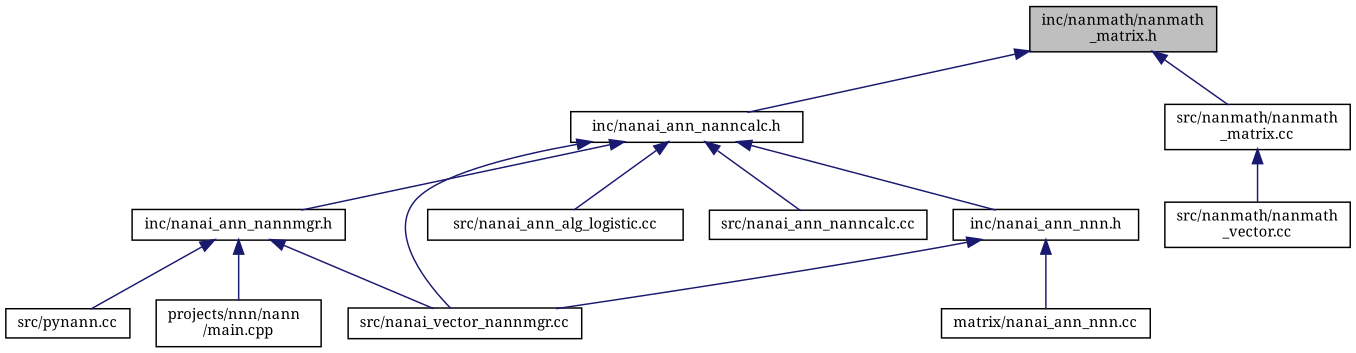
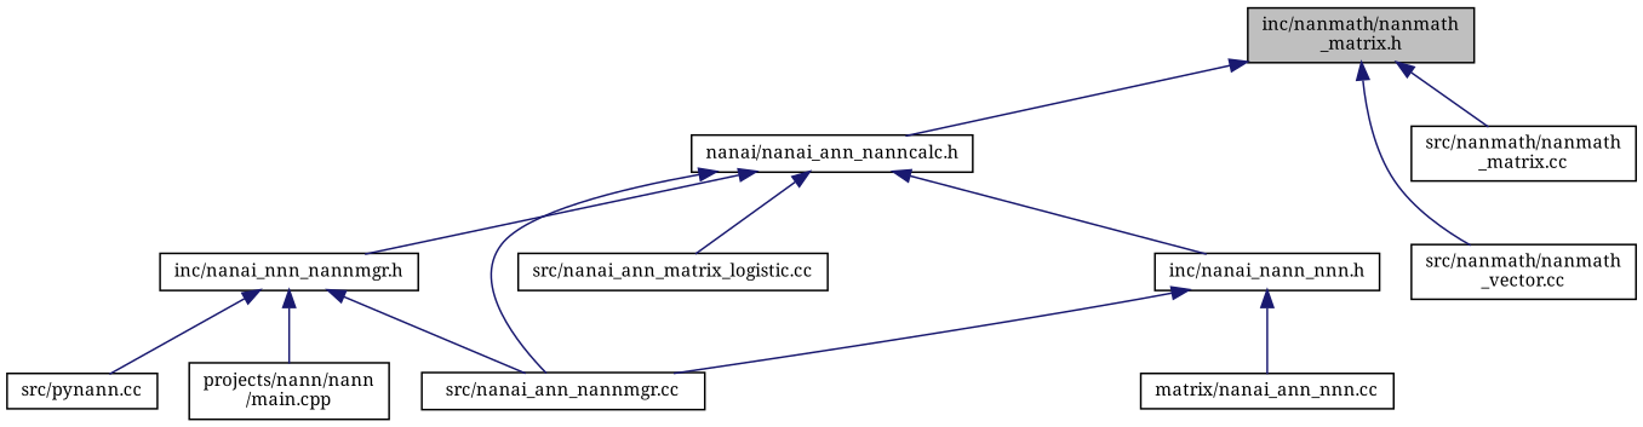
  digraph {
    fontname="Noto Serif"
    node [color=black fillcolor=white fontname="Noto Serif" fontsize=10 shape=record style=filled]
    edge [color=midnightblue dir=back fontname="Noto Serif" fontsize=10 labelfontname=Helvetica labelfontsize=10 style=solid]
    n1 [fillcolor=grey75 fontcolor=black height=0.2 label="inc/nanmath/nanmath\l_matrix.h" width=0.4]
-   n2 [height=0.2 label="inc/nanai_ann_nanncalc.h" width=0.4]
+   n2 [height=0.2 label="nanai/nanai_ann_nanncalc.h" width=0.4]
    n3 [height=0.2 label="src/nanmath/nanmath\l_matrix.cc" width=0.4]
    n4 [height=0.2 label="src/nanmath/nanmath\l_vector.cc" width=0.4]
-   n5 [height=0.2 label="inc/nanai_ann_nannmgr.h" width=0.4]
-   n6 [height=0.2 label="src/nanai_vector_nannmgr.cc" width=0.4]
-   n7 [height=0.2 label="inc/nanai_ann_nnn.h" width=0.4]
-   n8 [height=0.2 label="src/nanai_ann_alg_logistic.cc" width=0.4]
-   n9 [height=0.2 label="src/nanai_ann_nanncalc.cc" width=0.4]
-   n10 [height=0.2 label="projects/nnn/nann\l/main.cpp" width=0.4]
+   n5 [height=0.2 label="inc/nanai_nnn_nannmgr.h" width=0.4]
+   n6 [height=0.2 label="src/nanai_ann_nannmgr.cc" width=0.4]
+   n7 [height=0.2 label="inc/nanai_nann_nnn.h" width=0.4]
+   n8 [height=0.2 label="src/nanai_ann_matrix_logistic.cc" width=0.4]
+   n10 [height=0.2 label="projects/nann/nann\l/main.cpp" width=0.4]
    n11 [height=0.2 label="src/pynann.cc" width=0.4]
    n12 [height=0.2 label="matrix/nanai_ann_nnn.cc" width=0.4]
    n1 -> n2
    n1 -> n3
-   n3 -> n4
+   n1 -> n4
    n2 -> n5
    n2 -> n6
    n2 -> n7
    n2 -> n8
-   n2 -> n9
    n5 -> n6
    n5 -> n10
    n5 -> n11
    n7 -> n6
    n7 -> n12
  }
